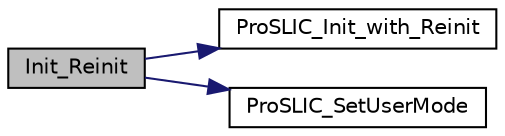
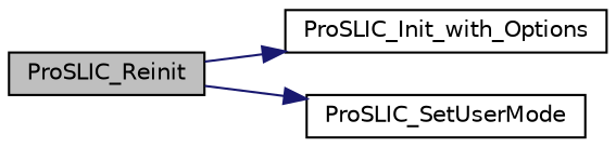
  digraph {
    rankdir=LR
    node [color=black fillcolor=white fontname=Helvetica fontsize=10 shape=record style=filled]
    edge [color=midnightblue fontname=Helvetica fontsize=10 labelfontname=Helvetica labelfontsize=10 style=solid]
-   n1 [fillcolor=grey75 fontcolor=black height=0.2 label=Init_Reinit width=0.4]
-   n2 [height=0.2 label=ProSLIC_Init_with_Reinit width=0.4]
+   n1 [fillcolor=grey75 fontcolor=black height=0.2 label=ProSLIC_Reinit width=0.4]
+   n2 [height=0.2 label=ProSLIC_Init_with_Options width=0.4]
    n3 [height=0.2 label=ProSLIC_SetUserMode width=0.4]
    n1 -> n2
    n1 -> n3
  }
